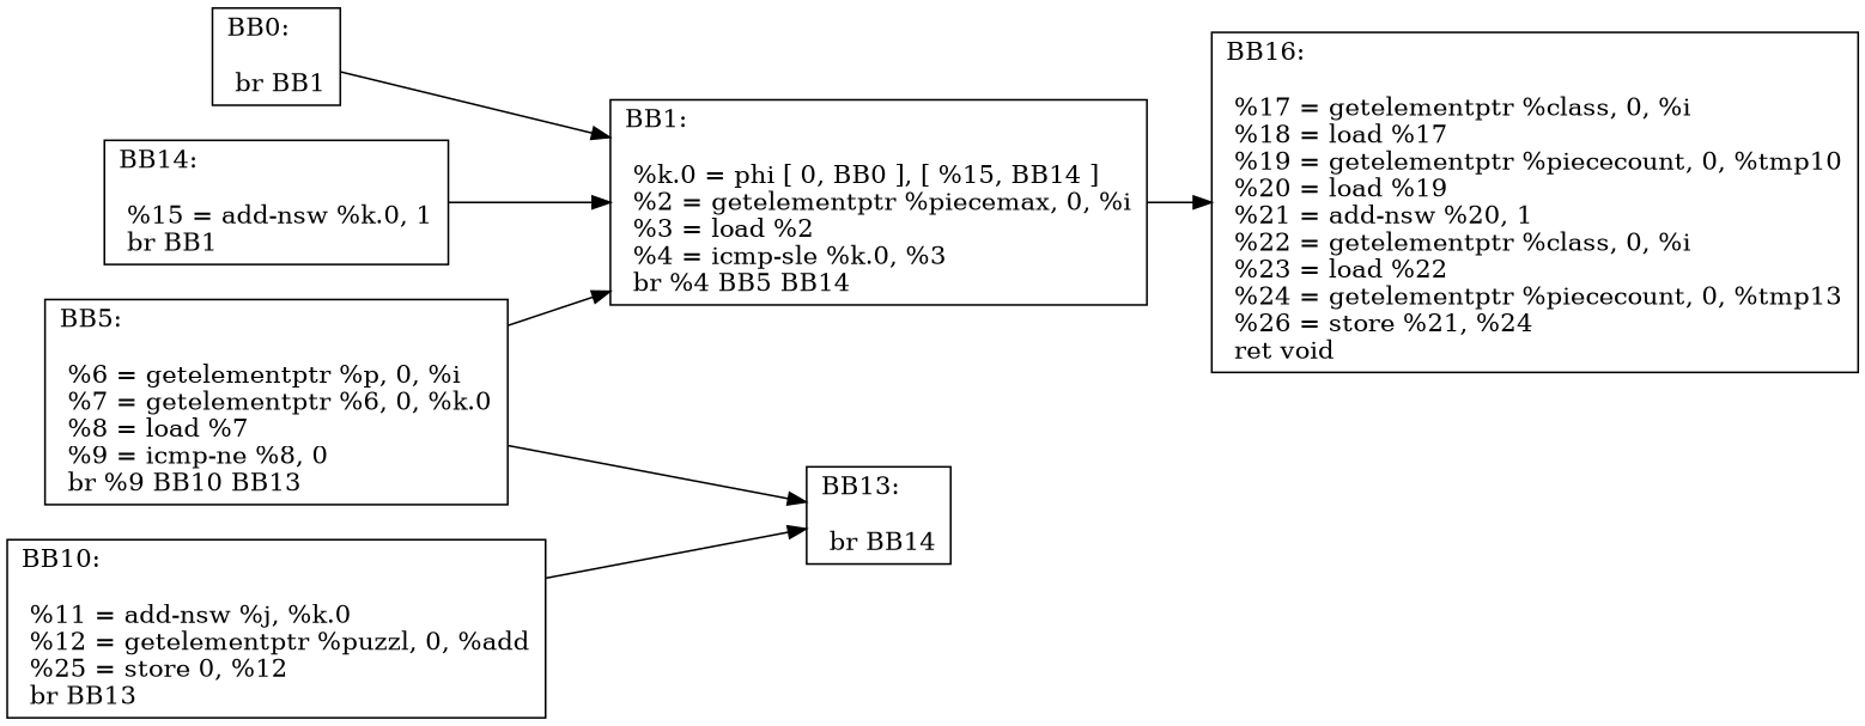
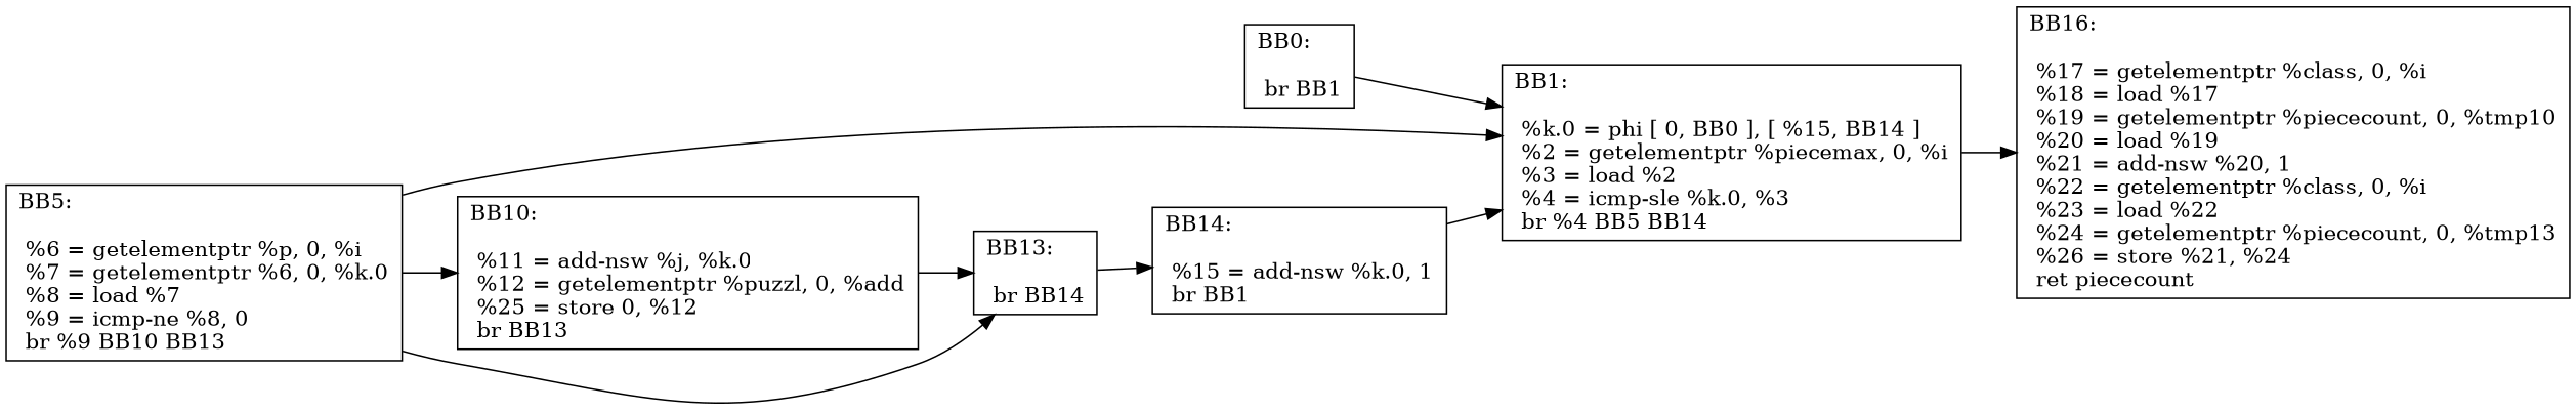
  digraph {
    rankdir=LR
    node [shape=record]
    n1 [label="{BB0:\l\l  br  BB1\l}"]
    n2 [label="{BB1:\l\l  %k.0 = phi [ 0, BB0 ], [  %15, BB14 ]\l %2 = getelementptr %piecemax,  0,  %i\l %3 = load %2\l %4 = icmp-sle %k.0,  %3\l br %4 BB5 BB14\l}"]
-   n3 [label="{BB16:\l\l  %17 = getelementptr %class,  0,  %i\l %18 = load %17\l %19 = getelementptr %piececount,  0,  %tmp10\l %20 = load %19\l %21 = add-nsw %20,  1\l %22 = getelementptr %class,  0,  %i\l %23 = load %22\l %24 = getelementptr %piececount,  0,  %tmp13\l %26 = store %21,  %24\l ret void\l}"]
+   n3 [label="{BB16:\l\l  %17 = getelementptr %class,  0,  %i\l %18 = load %17\l %19 = getelementptr %piececount,  0,  %tmp10\l %20 = load %19\l %21 = add-nsw %20,  1\l %22 = getelementptr %class,  0,  %i\l %23 = load %22\l %24 = getelementptr %piececount,  0,  %tmp13\l %26 = store %21,  %24\l ret piececount\l}"]
    n4 [label="{BB5:\l\l  %6 = getelementptr %p,  0,  %i\l %7 = getelementptr %6,  0,  %k.0\l %8 = load %7\l %9 = icmp-ne %8,  0\l br %9 BB10 BB13\l}"]
    n5 [label="{BB10:\l\l  %11 = add-nsw %j,  %k.0\l %12 = getelementptr %puzzl,  0,  %add\l %25 = store 0,  %12\l br  BB13\l}"]
    n6 [label="{BB13:\l\l  br  BB14\l}"]
    n7 [label="{BB14:\l\l  %15 = add-nsw %k.0,  1\l br  BB1\l}"]
    n1 -> n2
    n2 -> n3
    n4 -> n2
+   n4 -> n5
    n4 -> n6
    n5 -> n6
+   n6 -> n7
    n7 -> n2
  }
